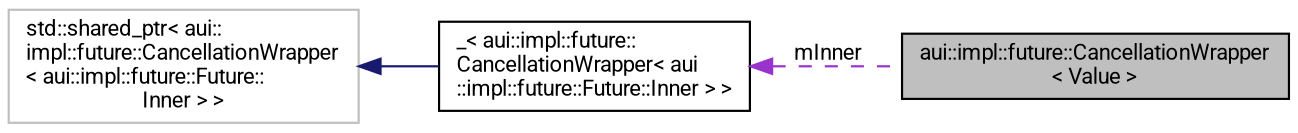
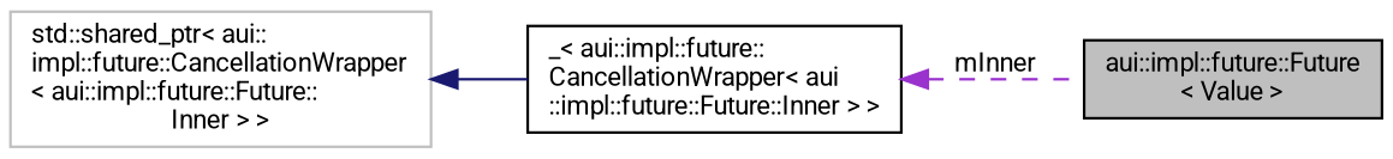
  digraph {
    rankdir=LR
    fontname=Roboto
    node [color=black fillcolor=white fontname=Roboto fontsize=10 shape=record style=filled]
    edge [dir=back fontname=Roboto fontsize=10 labelfontname=Helvetica labelfontsize=10]
-   n1 [fillcolor=grey75 fontcolor=black height=0.2 label="aui::impl::future::CancellationWrapper\l\< Value \>" width=0.4]
+   n1 [fillcolor=grey75 fontcolor=black height=0.2 label="aui::impl::future::Future\l\< Value \>" width=0.4]
    n2 [height=0.2 label="_\< aui::impl::future::\lCancellationWrapper\< aui\l::impl::future::Future::Inner \> \>" width=0.4]
    n3 [color=grey75 height=0.2 label="std::shared_ptr\< aui::\limpl::future::CancellationWrapper\l\< aui::impl::future::Future::\lInner \> \>" width=0.4]
    n2 -> n1 [color=darkorchid3 label=" mInner" style=dashed]
    n3 -> n2 [color=midnightblue style=solid]
  }
